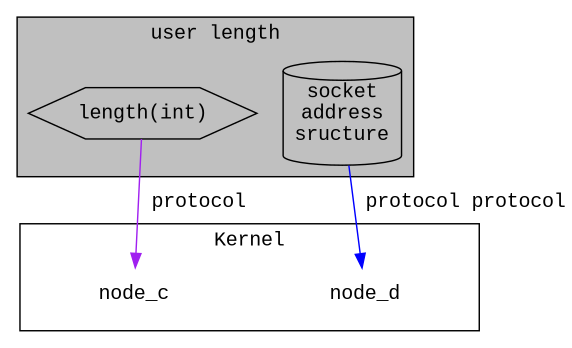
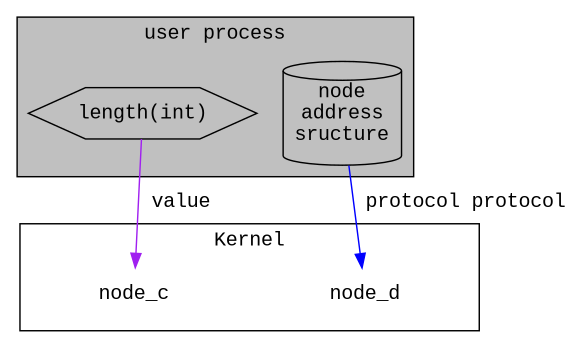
  digraph {
    fontname="Liberation Mono"
    node [fontname="Liberation Mono" shape=none]
    edge [fontname="Liberation Mono"]
    node_c [width=2]
    node_d [width=2]
    n3 [label="length(int)" shape=hexagon]
-   n4 [label="socket\naddress\nsructure" shape=cylinder]
+   n4 [label="node\naddress\nsructure" shape=cylinder]
    subgraph cluster_1 {
      bgcolor=white
      label=Kernel
      node_c
      node_d
    }
    subgraph cluster_2 {
      bgcolor=grey
-     label="user length"
+     label="user process"
      n3
      n4
    }
-   n3 -> node_c [color=purple label=" protocol"]
+   n3 -> node_c [color=purple label=" value"]
    n4 -> node_d [color=blue label=" protocol protocol"]
  }
